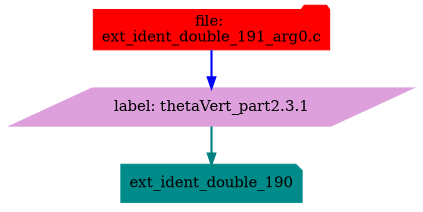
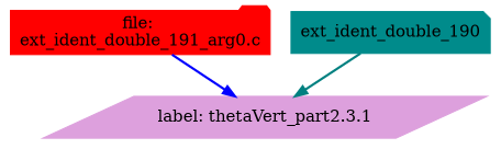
  digraph {
    node [style=filled]
    edge [style=bold]
    n1 [color=red label="file: \next_ident_double_191_arg0.c" shape=folder]
    n2 [color=plum label="label: thetaVert_part2.3.1" shape=parallelogram]
    n3 [color=cyan4 label=ext_ident_double_190 shape=note]
    n1 -> n2 [color=blue]
-   n2 -> n3 [color=teal]
+   n3 -> n2 [color=teal]
  }
